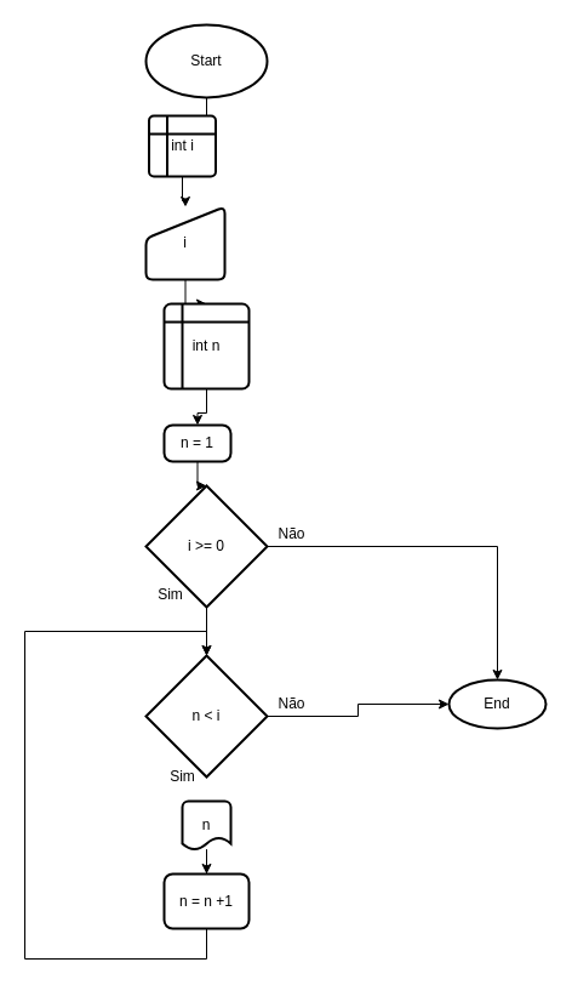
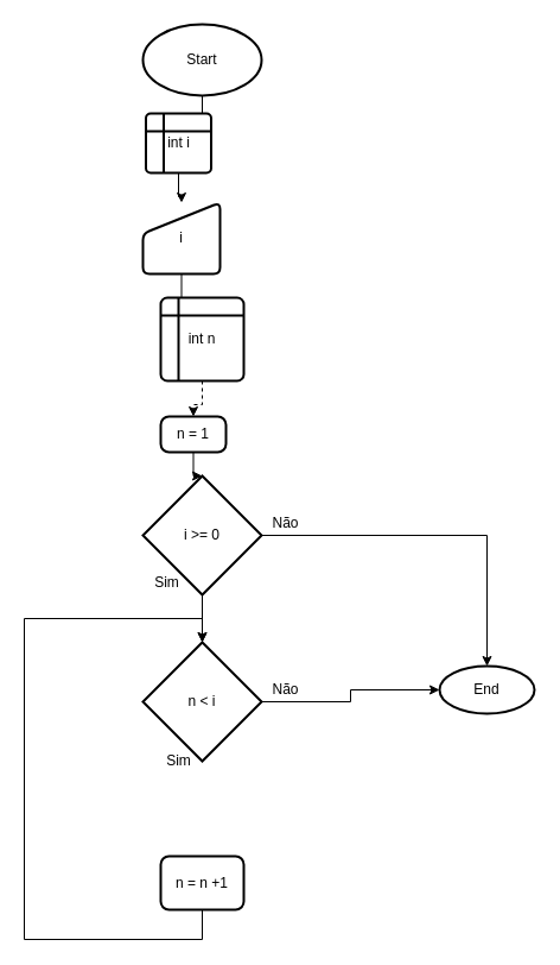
  <mxCell id="0" />
  <mxCell id="1" parent="0" />
  <mxCell id="2" value="" style="edgeStyle=orthogonalEdgeStyle;rounded=0;orthogonalLoop=1;jettySize=auto;html=1;" edge="1" parent="1" source="3" target="5"><mxGeometry relative="1" as="geometry" /></mxCell>
  <mxCell id="3" value="Start" style="strokeWidth=2;html=1;shape=mxgraph.flowchart.start_1;whiteSpace=wrap;" vertex="1" parent="1"><mxGeometry x="120" y="20" width="100" height="60" as="geometry" /></mxCell>
  <mxCell id="4" value="" style="edgeStyle=orthogonalEdgeStyle;rounded=0;orthogonalLoop=1;jettySize=auto;html=1;" edge="1" parent="1" source="5" target="7"><mxGeometry relative="1" as="geometry" /></mxCell>
  <mxCell id="5" value="int i" style="shape=internalStorage;whiteSpace=wrap;html=1;dx=15;dy=15;rounded=1;arcSize=8;strokeWidth=2;" vertex="1" parent="1"><mxGeometry x="122.5" y="95" width="55" height="50" as="geometry" /></mxCell>
- <mxCell id="6" value="" style="edgeStyle=orthogonalEdgeStyle;rounded=0;orthogonalLoop=1;jettySize=auto;html=1;" edge="1" parent="1" source="7" target="9"><mxGeometry relative="1" as="geometry" /></mxCell>
+ <mxCell id="6" value="" style="edgeStyle=orthogonalEdgeStyle;rounded=0;orthogonalLoop=1;jettySize=auto;html=1;endArrow=none;" edge="1" parent="1" source="7" target="9"><mxGeometry relative="1" as="geometry" /></mxCell>
  <mxCell id="7" value="i" style="html=1;strokeWidth=2;shape=manualInput;whiteSpace=wrap;rounded=1;size=26;arcSize=11;" vertex="1" parent="1"><mxGeometry x="120" y="170" width="65" height="60" as="geometry" /></mxCell>
- <mxCell id="8" value="" style="edgeStyle=orthogonalEdgeStyle;rounded=0;orthogonalLoop=1;jettySize=auto;html=1;" edge="1" parent="1" source="9" target="23"><mxGeometry relative="1" as="geometry" /></mxCell>
+ <mxCell id="8" value="" style="edgeStyle=orthogonalEdgeStyle;rounded=0;orthogonalLoop=1;jettySize=auto;html=1;dashed=1;" edge="1" parent="1" source="9" target="23"><mxGeometry relative="1" as="geometry" /></mxCell>
  <mxCell id="9" value="int n" style="shape=internalStorage;whiteSpace=wrap;html=1;dx=15;dy=15;rounded=1;arcSize=8;strokeWidth=2;" vertex="1" parent="1"><mxGeometry x="135" y="250" width="70" height="70" as="geometry" /></mxCell>
  <mxCell id="10" style="edgeStyle=orthogonalEdgeStyle;rounded=0;orthogonalLoop=1;jettySize=auto;html=1;entryX=0.5;entryY=0;entryDx=0;entryDy=0;entryPerimeter=0;" edge="1" parent="1" source="12" target="15"><mxGeometry relative="1" as="geometry" /></mxCell>
  <mxCell id="11" value="" style="edgeStyle=orthogonalEdgeStyle;rounded=0;orthogonalLoop=1;jettySize=auto;html=1;" edge="1" parent="1" source="12" target="17"><mxGeometry relative="1" as="geometry" /></mxCell>
  <mxCell id="12" value="i &amp;gt;= 0" style="strokeWidth=2;html=1;shape=mxgraph.flowchart.decision;whiteSpace=wrap;" vertex="1" parent="1"><mxGeometry x="120" y="400" width="100" height="100" as="geometry" /></mxCell>
  <mxCell id="13" value="Sim" style="text;html=1;resizable=0;autosize=1;align=center;verticalAlign=middle;points=[];fillColor=none;strokeColor=none;rounded=0;" vertex="1" parent="1"><mxGeometry x="120" y="480" width="40" height="20" as="geometry" /></mxCell>
  <mxCell id="14" value="Não" style="text;html=1;resizable=0;autosize=1;align=center;verticalAlign=middle;points=[];fillColor=none;strokeColor=none;rounded=0;" vertex="1" parent="1"><mxGeometry x="220" y="430" width="40" height="20" as="geometry" /></mxCell>
  <mxCell id="15" value="End" style="strokeWidth=2;html=1;shape=mxgraph.flowchart.start_1;whiteSpace=wrap;" vertex="1" parent="1"><mxGeometry x="370" y="560" width="80" height="40" as="geometry" /></mxCell>
  <mxCell id="16" style="edgeStyle=orthogonalEdgeStyle;rounded=0;orthogonalLoop=1;jettySize=auto;html=1;entryX=0;entryY=0.5;entryDx=0;entryDy=0;entryPerimeter=0;" edge="1" parent="1" source="17" target="15"><mxGeometry relative="1" as="geometry" /></mxCell>
  <mxCell id="17" value="n &amp;lt; i" style="strokeWidth=2;html=1;shape=mxgraph.flowchart.decision;whiteSpace=wrap;" vertex="1" parent="1"><mxGeometry x="120" y="540" width="100" height="100" as="geometry" /></mxCell>
  <mxCell id="18" value="Não" style="text;html=1;resizable=0;autosize=1;align=center;verticalAlign=middle;points=[];fillColor=none;strokeColor=none;rounded=0;" vertex="1" parent="1"><mxGeometry x="220" y="570" width="40" height="20" as="geometry" /></mxCell>
  <mxCell id="19" value="Sim" style="text;html=1;resizable=0;autosize=1;align=center;verticalAlign=middle;points=[];fillColor=none;strokeColor=none;rounded=0;" vertex="1" parent="1"><mxGeometry x="130" y="630" width="40" height="20" as="geometry" /></mxCell>
- <mxCell id="20" value="" style="edgeStyle=orthogonalEdgeStyle;rounded=0;orthogonalLoop=1;jettySize=auto;html=1;" edge="1" parent="1" source="21" target="25"><mxGeometry relative="1" as="geometry" /></mxCell>
- <mxCell id="21" value="n" style="strokeWidth=2;html=1;shape=mxgraph.flowchart.document2;whiteSpace=wrap;size=0.25;" vertex="1" parent="1"><mxGeometry x="150" y="660" width="40" height="40" as="geometry" /></mxCell>
  <mxCell id="22" value="" style="edgeStyle=orthogonalEdgeStyle;rounded=0;orthogonalLoop=1;jettySize=auto;html=1;" edge="1" parent="1" source="23" target="12"><mxGeometry relative="1" as="geometry" /></mxCell>
  <mxCell id="23" value="n = 1" style="rounded=1;whiteSpace=wrap;html=1;absoluteArcSize=1;arcSize=14;strokeWidth=2;" vertex="1" parent="1"><mxGeometry x="135" y="350" width="55" height="30" as="geometry" /></mxCell>
  <mxCell id="24" style="edgeStyle=orthogonalEdgeStyle;rounded=0;orthogonalLoop=1;jettySize=auto;html=1;entryX=0.5;entryY=0;entryDx=0;entryDy=0;entryPerimeter=0;" edge="1" parent="1" source="25" target="17"><mxGeometry relative="1" as="geometry"><mxPoint x="170" y="800" as="targetPoint" /><Array as="points"><mxPoint x="170" y="790" /><mxPoint x="20" y="790" /><mxPoint x="20" y="520" /><mxPoint x="170" y="520" /></Array></mxGeometry></mxCell>
  <mxCell id="25" value="n = n +1" style="rounded=1;whiteSpace=wrap;html=1;absoluteArcSize=1;arcSize=14;strokeWidth=2;" vertex="1" parent="1"><mxGeometry x="135" y="720" width="70" height="45" as="geometry" /></mxCell>
